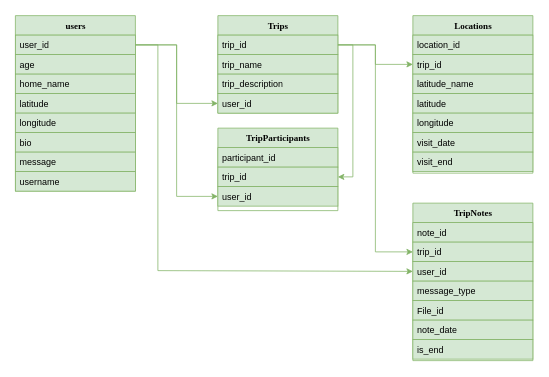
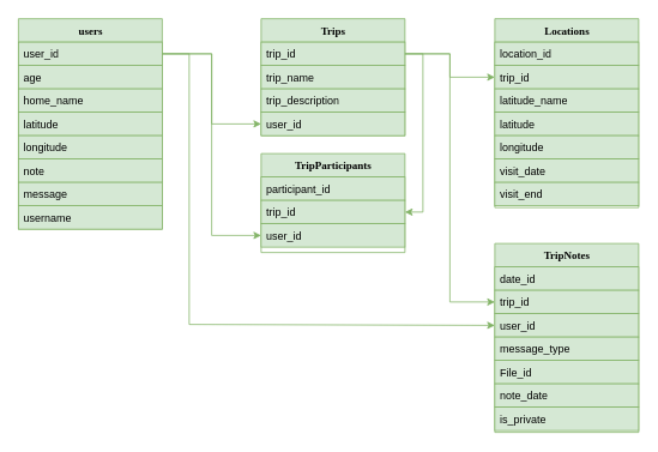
  <mxCell id="0" />
  <mxCell id="1" parent="0" />
  <mxCell id="2" value="users" style="swimlane;html=1;fontStyle=1;align=center;verticalAlign=top;childLayout=stackLayout;horizontal=1;startSize=26;horizontalStack=0;resizeParent=1;resizeLast=0;collapsible=1;marginBottom=0;swimlaneFillColor=#ffffff;rounded=0;shadow=0;comic=0;labelBackgroundColor=none;strokeWidth=1;fillColor=#d5e8d4;fontFamily=Verdana;fontSize=12;strokeColor=#82b366;" parent="1" vertex="1"><mxGeometry x="20" y="20" width="160" height="234" as="geometry" /></mxCell>
  <mxCell id="3" value="user_id" style="text;html=1;strokeColor=#82b366;fillColor=#d5e8d4;align=left;verticalAlign=top;spacingLeft=4;spacingRight=4;whiteSpace=wrap;overflow=hidden;rotatable=0;points=[[0,0.5],[1,0.5]];portConstraint=eastwest;" parent="2" vertex="1"><mxGeometry y="26" width="160" height="26" as="geometry" /></mxCell>
  <mxCell id="4" value="age" style="text;html=1;strokeColor=#82b366;fillColor=#d5e8d4;align=left;verticalAlign=top;spacingLeft=4;spacingRight=4;whiteSpace=wrap;overflow=hidden;rotatable=0;points=[[0,0.5],[1,0.5]];portConstraint=eastwest;" parent="2" vertex="1"><mxGeometry y="52" width="160" height="26" as="geometry" /></mxCell>
  <mxCell id="5" value="home_name" style="text;html=1;strokeColor=#82b366;fillColor=#d5e8d4;align=left;verticalAlign=top;spacingLeft=4;spacingRight=4;whiteSpace=wrap;overflow=hidden;rotatable=0;points=[[0,0.5],[1,0.5]];portConstraint=eastwest;" parent="2" vertex="1"><mxGeometry y="78" width="160" height="26" as="geometry" /></mxCell>
  <mxCell id="6" value="latitude" style="text;html=1;strokeColor=#82b366;fillColor=#d5e8d4;align=left;verticalAlign=top;spacingLeft=4;spacingRight=4;whiteSpace=wrap;overflow=hidden;rotatable=0;points=[[0,0.5],[1,0.5]];portConstraint=eastwest;" parent="2" vertex="1"><mxGeometry y="104" width="160" height="26" as="geometry" /></mxCell>
  <mxCell id="7" value="longitude" style="text;html=1;strokeColor=#82b366;fillColor=#d5e8d4;align=left;verticalAlign=top;spacingLeft=4;spacingRight=4;whiteSpace=wrap;overflow=hidden;rotatable=0;points=[[0,0.5],[1,0.5]];portConstraint=eastwest;" parent="2" vertex="1"><mxGeometry y="130" width="160" height="26" as="geometry" /></mxCell>
- <mxCell id="8" value="bio" style="text;html=1;strokeColor=#82b366;fillColor=#d5e8d4;align=left;verticalAlign=top;spacingLeft=4;spacingRight=4;whiteSpace=wrap;overflow=hidden;rotatable=0;points=[[0,0.5],[1,0.5]];portConstraint=eastwest;" vertex="1" parent="2"><mxGeometry y="156" width="160" height="26" as="geometry" /></mxCell>
+ <mxCell id="8" value="note" style="text;html=1;strokeColor=#82b366;fillColor=#d5e8d4;align=left;verticalAlign=top;spacingLeft=4;spacingRight=4;whiteSpace=wrap;overflow=hidden;rotatable=0;points=[[0,0.5],[1,0.5]];portConstraint=eastwest;" vertex="1" parent="2"><mxGeometry y="156" width="160" height="26" as="geometry" /></mxCell>
  <mxCell id="9" value="message" style="text;html=1;strokeColor=#82b366;fillColor=#d5e8d4;align=left;verticalAlign=top;spacingLeft=4;spacingRight=4;whiteSpace=wrap;overflow=hidden;rotatable=0;points=[[0,0.5],[1,0.5]];portConstraint=eastwest;" vertex="1" parent="2"><mxGeometry y="182" width="160" height="26" as="geometry" /></mxCell>
  <mxCell id="10" value="username" style="text;html=1;strokeColor=#82b366;fillColor=#d5e8d4;align=left;verticalAlign=top;spacingLeft=4;spacingRight=4;whiteSpace=wrap;overflow=hidden;rotatable=0;points=[[0,0.5],[1,0.5]];portConstraint=eastwest;" vertex="1" parent="2"><mxGeometry y="208" width="160" height="26" as="geometry" /></mxCell>
  <mxCell id="11" value="Trips" style="swimlane;html=1;fontStyle=1;align=center;verticalAlign=top;childLayout=stackLayout;horizontal=1;startSize=26;horizontalStack=0;resizeParent=1;resizeLast=0;collapsible=1;marginBottom=0;swimlaneFillColor=#ffffff;rounded=0;shadow=0;comic=0;labelBackgroundColor=none;strokeWidth=1;fillColor=#d5e8d4;fontFamily=Verdana;fontSize=12;strokeColor=#82b366;" vertex="1" parent="1"><mxGeometry x="290" y="20" width="160" height="130" as="geometry" /></mxCell>
  <mxCell id="12" value="trip_id" style="text;html=1;strokeColor=#82b366;fillColor=#d5e8d4;align=left;verticalAlign=top;spacingLeft=4;spacingRight=4;whiteSpace=wrap;overflow=hidden;rotatable=0;points=[[0,0.5],[1,0.5]];portConstraint=eastwest;" vertex="1" parent="11"><mxGeometry y="26" width="160" height="26" as="geometry" /></mxCell>
  <mxCell id="13" value="trip_name" style="text;html=1;strokeColor=#82b366;fillColor=#d5e8d4;align=left;verticalAlign=top;spacingLeft=4;spacingRight=4;whiteSpace=wrap;overflow=hidden;rotatable=0;points=[[0,0.5],[1,0.5]];portConstraint=eastwest;" vertex="1" parent="11"><mxGeometry y="52" width="160" height="26" as="geometry" /></mxCell>
  <mxCell id="14" value="trip_description" style="text;html=1;strokeColor=#82b366;fillColor=#d5e8d4;align=left;verticalAlign=top;spacingLeft=4;spacingRight=4;whiteSpace=wrap;overflow=hidden;rotatable=0;points=[[0,0.5],[1,0.5]];portConstraint=eastwest;" vertex="1" parent="11"><mxGeometry y="78" width="160" height="26" as="geometry" /></mxCell>
  <mxCell id="15" value="user_id" style="text;html=1;strokeColor=#82b366;fillColor=#d5e8d4;align=left;verticalAlign=top;spacingLeft=4;spacingRight=4;whiteSpace=wrap;overflow=hidden;rotatable=0;points=[[0,0.5],[1,0.5]];portConstraint=eastwest;" vertex="1" parent="11"><mxGeometry y="104" width="160" height="26" as="geometry" /></mxCell>
  <mxCell id="16" style="edgeStyle=orthogonalEdgeStyle;rounded=0;orthogonalLoop=1;jettySize=auto;html=1;exitX=1;exitY=0.5;exitDx=0;exitDy=0;entryX=0;entryY=0.5;entryDx=0;entryDy=0;fillColor=#d5e8d4;strokeColor=#82b366;" edge="1" parent="1" source="3" target="15"><mxGeometry relative="1" as="geometry" /></mxCell>
  <mxCell id="17" value="Locations" style="swimlane;html=1;fontStyle=1;align=center;verticalAlign=top;childLayout=stackLayout;horizontal=1;startSize=26;horizontalStack=0;resizeParent=1;resizeLast=0;collapsible=1;marginBottom=0;swimlaneFillColor=#ffffff;rounded=0;shadow=0;comic=0;labelBackgroundColor=none;strokeWidth=1;fillColor=#d5e8d4;fontFamily=Verdana;fontSize=12;strokeColor=#82b366;" vertex="1" parent="1"><mxGeometry x="550" y="20" width="160" height="210" as="geometry" /></mxCell>
  <mxCell id="18" value="location_id" style="text;html=1;strokeColor=#82b366;fillColor=#d5e8d4;align=left;verticalAlign=top;spacingLeft=4;spacingRight=4;whiteSpace=wrap;overflow=hidden;rotatable=0;points=[[0,0.5],[1,0.5]];portConstraint=eastwest;" vertex="1" parent="17"><mxGeometry y="26" width="160" height="26" as="geometry" /></mxCell>
  <mxCell id="19" value="trip_id" style="text;html=1;strokeColor=#82b366;fillColor=#d5e8d4;align=left;verticalAlign=top;spacingLeft=4;spacingRight=4;whiteSpace=wrap;overflow=hidden;rotatable=0;points=[[0,0.5],[1,0.5]];portConstraint=eastwest;" vertex="1" parent="17"><mxGeometry y="52" width="160" height="26" as="geometry" /></mxCell>
  <mxCell id="20" value="latitude_name" style="text;html=1;strokeColor=#82b366;fillColor=#d5e8d4;align=left;verticalAlign=top;spacingLeft=4;spacingRight=4;whiteSpace=wrap;overflow=hidden;rotatable=0;points=[[0,0.5],[1,0.5]];portConstraint=eastwest;" vertex="1" parent="17"><mxGeometry y="78" width="160" height="26" as="geometry" /></mxCell>
  <mxCell id="21" value="latitude" style="text;html=1;strokeColor=#82b366;fillColor=#d5e8d4;align=left;verticalAlign=top;spacingLeft=4;spacingRight=4;whiteSpace=wrap;overflow=hidden;rotatable=0;points=[[0,0.5],[1,0.5]];portConstraint=eastwest;" vertex="1" parent="17"><mxGeometry y="104" width="160" height="26" as="geometry" /></mxCell>
  <mxCell id="22" value="longitude" style="text;html=1;strokeColor=#82b366;fillColor=#d5e8d4;align=left;verticalAlign=top;spacingLeft=4;spacingRight=4;whiteSpace=wrap;overflow=hidden;rotatable=0;points=[[0,0.5],[1,0.5]];portConstraint=eastwest;" vertex="1" parent="17"><mxGeometry y="130" width="160" height="26" as="geometry" /></mxCell>
  <mxCell id="23" value="visit_date" style="text;html=1;strokeColor=#82b366;fillColor=#d5e8d4;align=left;verticalAlign=top;spacingLeft=4;spacingRight=4;whiteSpace=wrap;overflow=hidden;rotatable=0;points=[[0,0.5],[1,0.5]];portConstraint=eastwest;" vertex="1" parent="17"><mxGeometry y="156" width="160" height="26" as="geometry" /></mxCell>
  <mxCell id="24" value="visit_end" style="text;html=1;strokeColor=#82b366;fillColor=#d5e8d4;align=left;verticalAlign=top;spacingLeft=4;spacingRight=4;whiteSpace=wrap;overflow=hidden;rotatable=0;points=[[0,0.5],[1,0.5]];portConstraint=eastwest;" vertex="1" parent="17"><mxGeometry y="182" width="160" height="26" as="geometry" /></mxCell>
  <mxCell id="25" style="edgeStyle=orthogonalEdgeStyle;rounded=0;orthogonalLoop=1;jettySize=auto;html=1;exitX=1;exitY=0.5;exitDx=0;exitDy=0;entryX=0;entryY=0.5;entryDx=0;entryDy=0;fillColor=#d5e8d4;strokeColor=#82b366;" edge="1" parent="1" source="12" target="19"><mxGeometry relative="1" as="geometry" /></mxCell>
  <mxCell id="26" value="TripParticipants" style="swimlane;html=1;fontStyle=1;align=center;verticalAlign=top;childLayout=stackLayout;horizontal=1;startSize=26;horizontalStack=0;resizeParent=1;resizeLast=0;collapsible=1;marginBottom=0;swimlaneFillColor=#ffffff;rounded=0;shadow=0;comic=0;labelBackgroundColor=none;strokeWidth=1;fillColor=#d5e8d4;fontFamily=Verdana;fontSize=12;strokeColor=#82b366;" vertex="1" parent="1"><mxGeometry x="290" y="170" width="160" height="110" as="geometry" /></mxCell>
  <mxCell id="27" value="participant_id" style="text;html=1;strokeColor=#82b366;fillColor=#d5e8d4;align=left;verticalAlign=top;spacingLeft=4;spacingRight=4;whiteSpace=wrap;overflow=hidden;rotatable=0;points=[[0,0.5],[1,0.5]];portConstraint=eastwest;" vertex="1" parent="26"><mxGeometry y="26" width="160" height="26" as="geometry" /></mxCell>
  <mxCell id="28" value="trip_id" style="text;html=1;strokeColor=#82b366;fillColor=#d5e8d4;align=left;verticalAlign=top;spacingLeft=4;spacingRight=4;whiteSpace=wrap;overflow=hidden;rotatable=0;points=[[0,0.5],[1,0.5]];portConstraint=eastwest;" vertex="1" parent="26"><mxGeometry y="52" width="160" height="26" as="geometry" /></mxCell>
  <mxCell id="29" value="user_id" style="text;html=1;strokeColor=#82b366;fillColor=#d5e8d4;align=left;verticalAlign=top;spacingLeft=4;spacingRight=4;whiteSpace=wrap;overflow=hidden;rotatable=0;points=[[0,0.5],[1,0.5]];portConstraint=eastwest;" vertex="1" parent="26"><mxGeometry y="78" width="160" height="26" as="geometry" /></mxCell>
  <mxCell id="30" style="edgeStyle=orthogonalEdgeStyle;rounded=0;orthogonalLoop=1;jettySize=auto;html=1;exitX=1;exitY=0.5;exitDx=0;exitDy=0;entryX=1;entryY=0.5;entryDx=0;entryDy=0;fillColor=#d5e8d4;strokeColor=#82b366;" edge="1" parent="1" source="12" target="28"><mxGeometry relative="1" as="geometry" /></mxCell>
  <mxCell id="31" style="edgeStyle=orthogonalEdgeStyle;rounded=0;orthogonalLoop=1;jettySize=auto;html=1;exitX=1;exitY=0.5;exitDx=0;exitDy=0;entryX=0;entryY=0.5;entryDx=0;entryDy=0;fillColor=#d5e8d4;strokeColor=#82b366;" edge="1" parent="1" source="3" target="29"><mxGeometry relative="1" as="geometry" /></mxCell>
  <mxCell id="32" value="TripNotes" style="swimlane;html=1;fontStyle=1;align=center;verticalAlign=top;childLayout=stackLayout;horizontal=1;startSize=26;horizontalStack=0;resizeParent=1;resizeLast=0;collapsible=1;marginBottom=0;swimlaneFillColor=#ffffff;rounded=0;shadow=0;comic=0;labelBackgroundColor=none;strokeWidth=1;fillColor=#d5e8d4;fontFamily=Verdana;fontSize=12;strokeColor=#82b366;" vertex="1" parent="1"><mxGeometry x="550" y="270" width="160" height="210" as="geometry" /></mxCell>
- <mxCell id="33" value="note_id" style="text;html=1;strokeColor=#82b366;fillColor=#d5e8d4;align=left;verticalAlign=top;spacingLeft=4;spacingRight=4;whiteSpace=wrap;overflow=hidden;rotatable=0;points=[[0,0.5],[1,0.5]];portConstraint=eastwest;" vertex="1" parent="32"><mxGeometry y="26" width="160" height="26" as="geometry" /></mxCell>
+ <mxCell id="33" value="date_id" style="text;html=1;strokeColor=#82b366;fillColor=#d5e8d4;align=left;verticalAlign=top;spacingLeft=4;spacingRight=4;whiteSpace=wrap;overflow=hidden;rotatable=0;points=[[0,0.5],[1,0.5]];portConstraint=eastwest;" vertex="1" parent="32"><mxGeometry y="26" width="160" height="26" as="geometry" /></mxCell>
  <mxCell id="34" value="trip_id" style="text;html=1;strokeColor=#82b366;fillColor=#d5e8d4;align=left;verticalAlign=top;spacingLeft=4;spacingRight=4;whiteSpace=wrap;overflow=hidden;rotatable=0;points=[[0,0.5],[1,0.5]];portConstraint=eastwest;" vertex="1" parent="32"><mxGeometry y="52" width="160" height="26" as="geometry" /></mxCell>
  <mxCell id="35" value="user_id" style="text;html=1;strokeColor=#82b366;fillColor=#d5e8d4;align=left;verticalAlign=top;spacingLeft=4;spacingRight=4;whiteSpace=wrap;overflow=hidden;rotatable=0;points=[[0,0.5],[1,0.5]];portConstraint=eastwest;" vertex="1" parent="32"><mxGeometry y="78" width="160" height="26" as="geometry" /></mxCell>
  <mxCell id="36" value="message_type" style="text;html=1;strokeColor=#82b366;fillColor=#d5e8d4;align=left;verticalAlign=top;spacingLeft=4;spacingRight=4;whiteSpace=wrap;overflow=hidden;rotatable=0;points=[[0,0.5],[1,0.5]];portConstraint=eastwest;" vertex="1" parent="32"><mxGeometry y="104" width="160" height="26" as="geometry" /></mxCell>
  <mxCell id="37" value="File_id" style="text;html=1;strokeColor=#82b366;fillColor=#d5e8d4;align=left;verticalAlign=top;spacingLeft=4;spacingRight=4;whiteSpace=wrap;overflow=hidden;rotatable=0;points=[[0,0.5],[1,0.5]];portConstraint=eastwest;" vertex="1" parent="32"><mxGeometry y="130" width="160" height="26" as="geometry" /></mxCell>
  <mxCell id="38" value="note_date" style="text;html=1;strokeColor=#82b366;fillColor=#d5e8d4;align=left;verticalAlign=top;spacingLeft=4;spacingRight=4;whiteSpace=wrap;overflow=hidden;rotatable=0;points=[[0,0.5],[1,0.5]];portConstraint=eastwest;" vertex="1" parent="32"><mxGeometry y="156" width="160" height="26" as="geometry" /></mxCell>
- <mxCell id="39" value="is_end" style="text;html=1;strokeColor=#82b366;fillColor=#d5e8d4;align=left;verticalAlign=top;spacingLeft=4;spacingRight=4;whiteSpace=wrap;overflow=hidden;rotatable=0;points=[[0,0.5],[1,0.5]];portConstraint=eastwest;" vertex="1" parent="32"><mxGeometry y="182" width="160" height="26" as="geometry" /></mxCell>
+ <mxCell id="39" value="is_private" style="text;html=1;strokeColor=#82b366;fillColor=#d5e8d4;align=left;verticalAlign=top;spacingLeft=4;spacingRight=4;whiteSpace=wrap;overflow=hidden;rotatable=0;points=[[0,0.5],[1,0.5]];portConstraint=eastwest;" vertex="1" parent="32"><mxGeometry y="182" width="160" height="26" as="geometry" /></mxCell>
  <mxCell id="40" style="edgeStyle=orthogonalEdgeStyle;rounded=0;orthogonalLoop=1;jettySize=auto;html=1;exitX=1;exitY=0.5;exitDx=0;exitDy=0;fillColor=#d5e8d4;strokeColor=#82b366;" edge="1" parent="1" source="12" target="34"><mxGeometry relative="1" as="geometry" /></mxCell>
  <mxCell id="41" style="edgeStyle=orthogonalEdgeStyle;rounded=0;orthogonalLoop=1;jettySize=auto;html=1;exitX=1;exitY=0.5;exitDx=0;exitDy=0;entryX=0;entryY=0.5;entryDx=0;entryDy=0;fillColor=#d5e8d4;strokeColor=#82b366;" edge="1" parent="1" source="3" target="35"><mxGeometry relative="1" as="geometry"><Array as="points"><mxPoint x="210" y="59" /><mxPoint x="210" y="360" /></Array></mxGeometry></mxCell>
